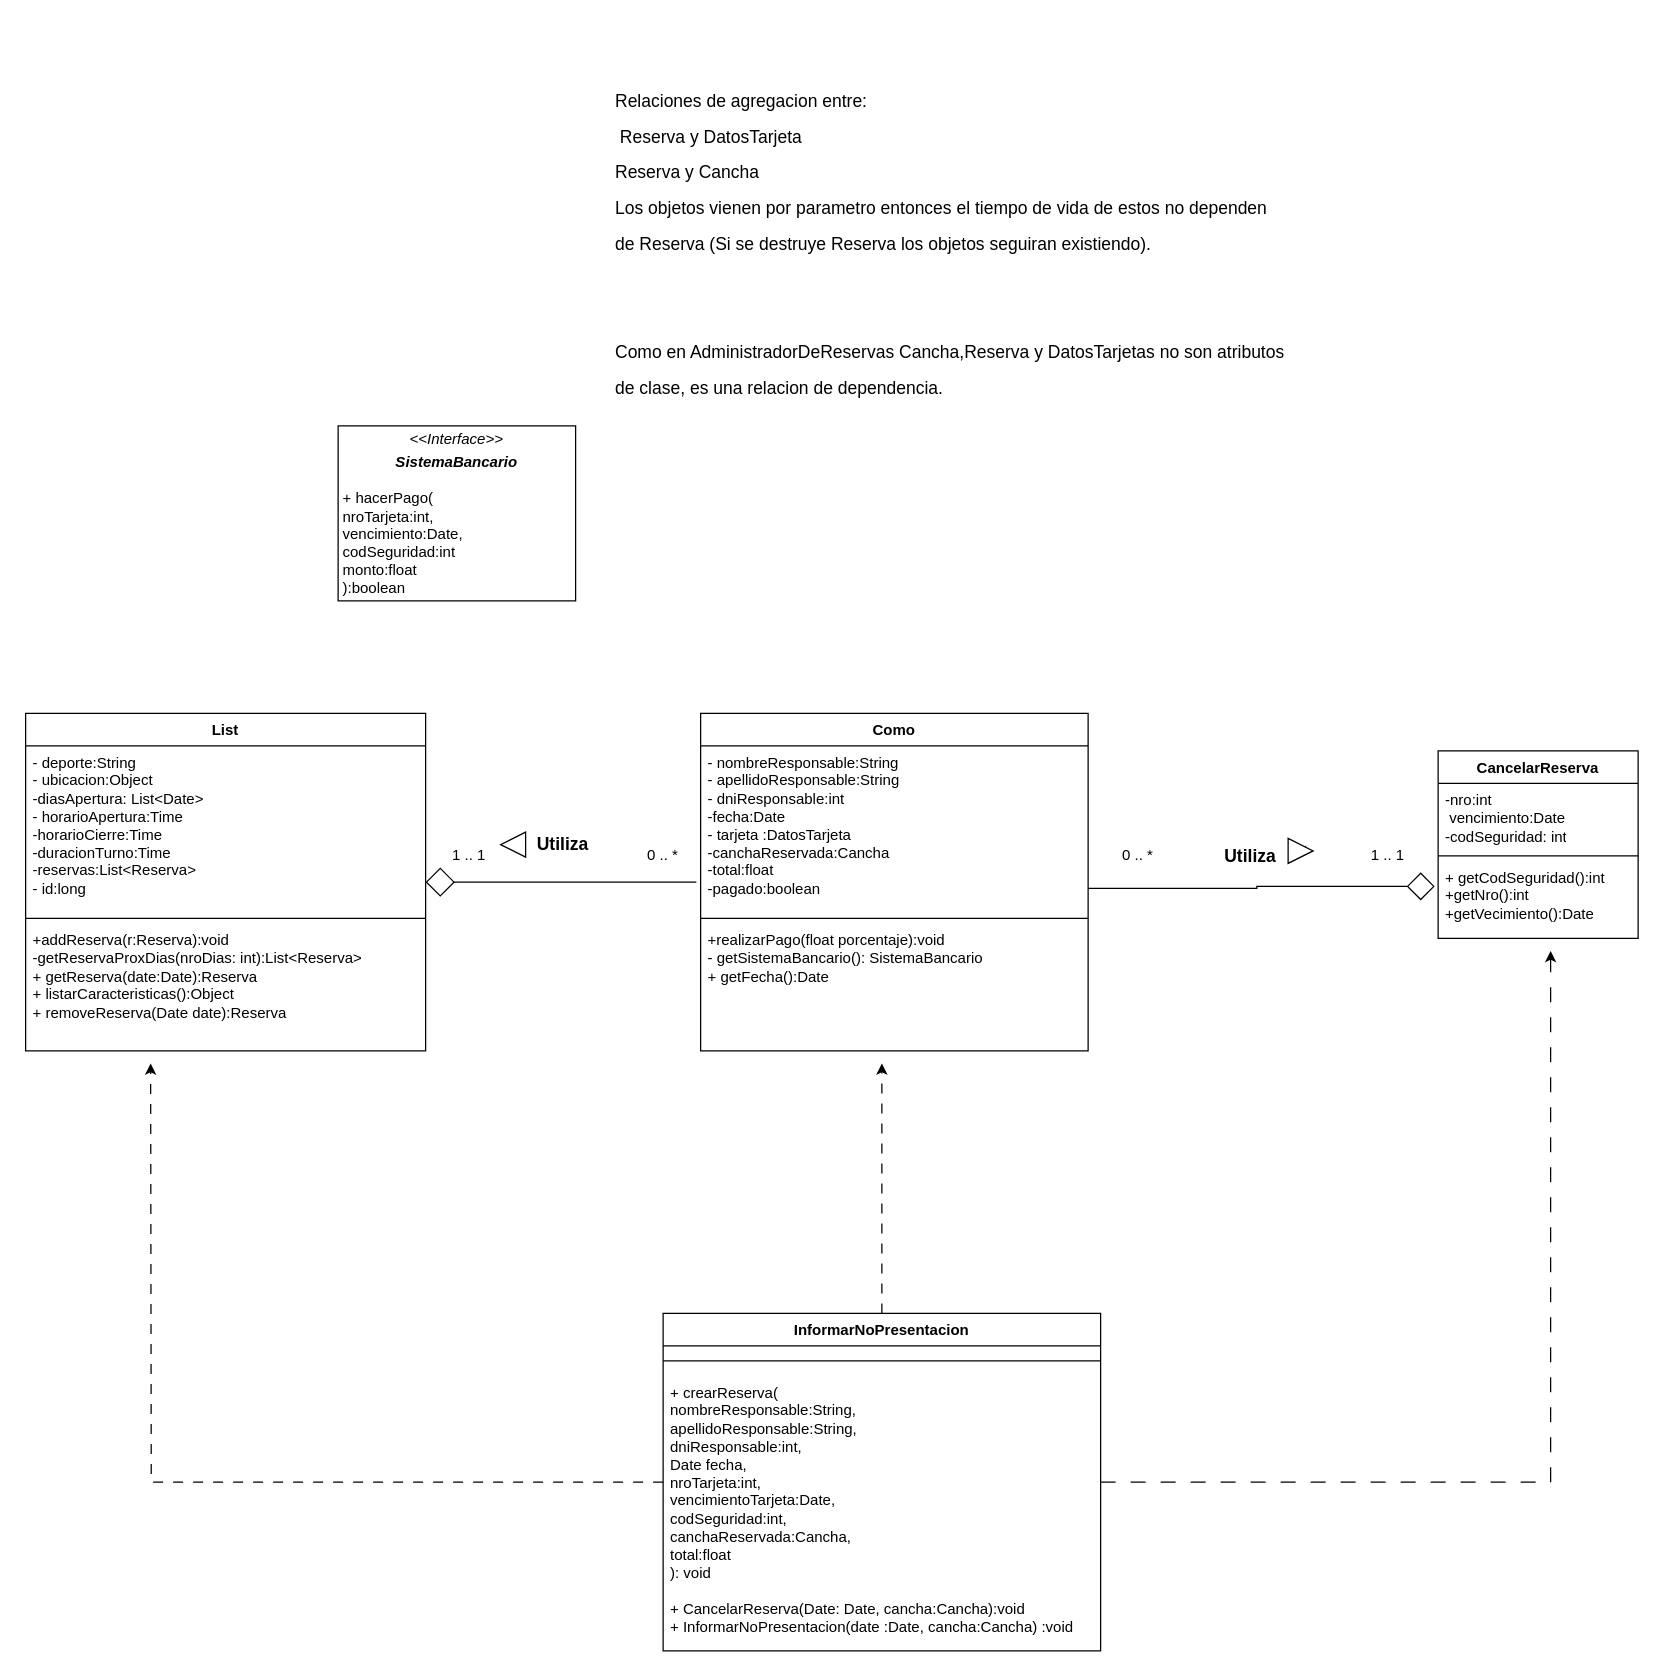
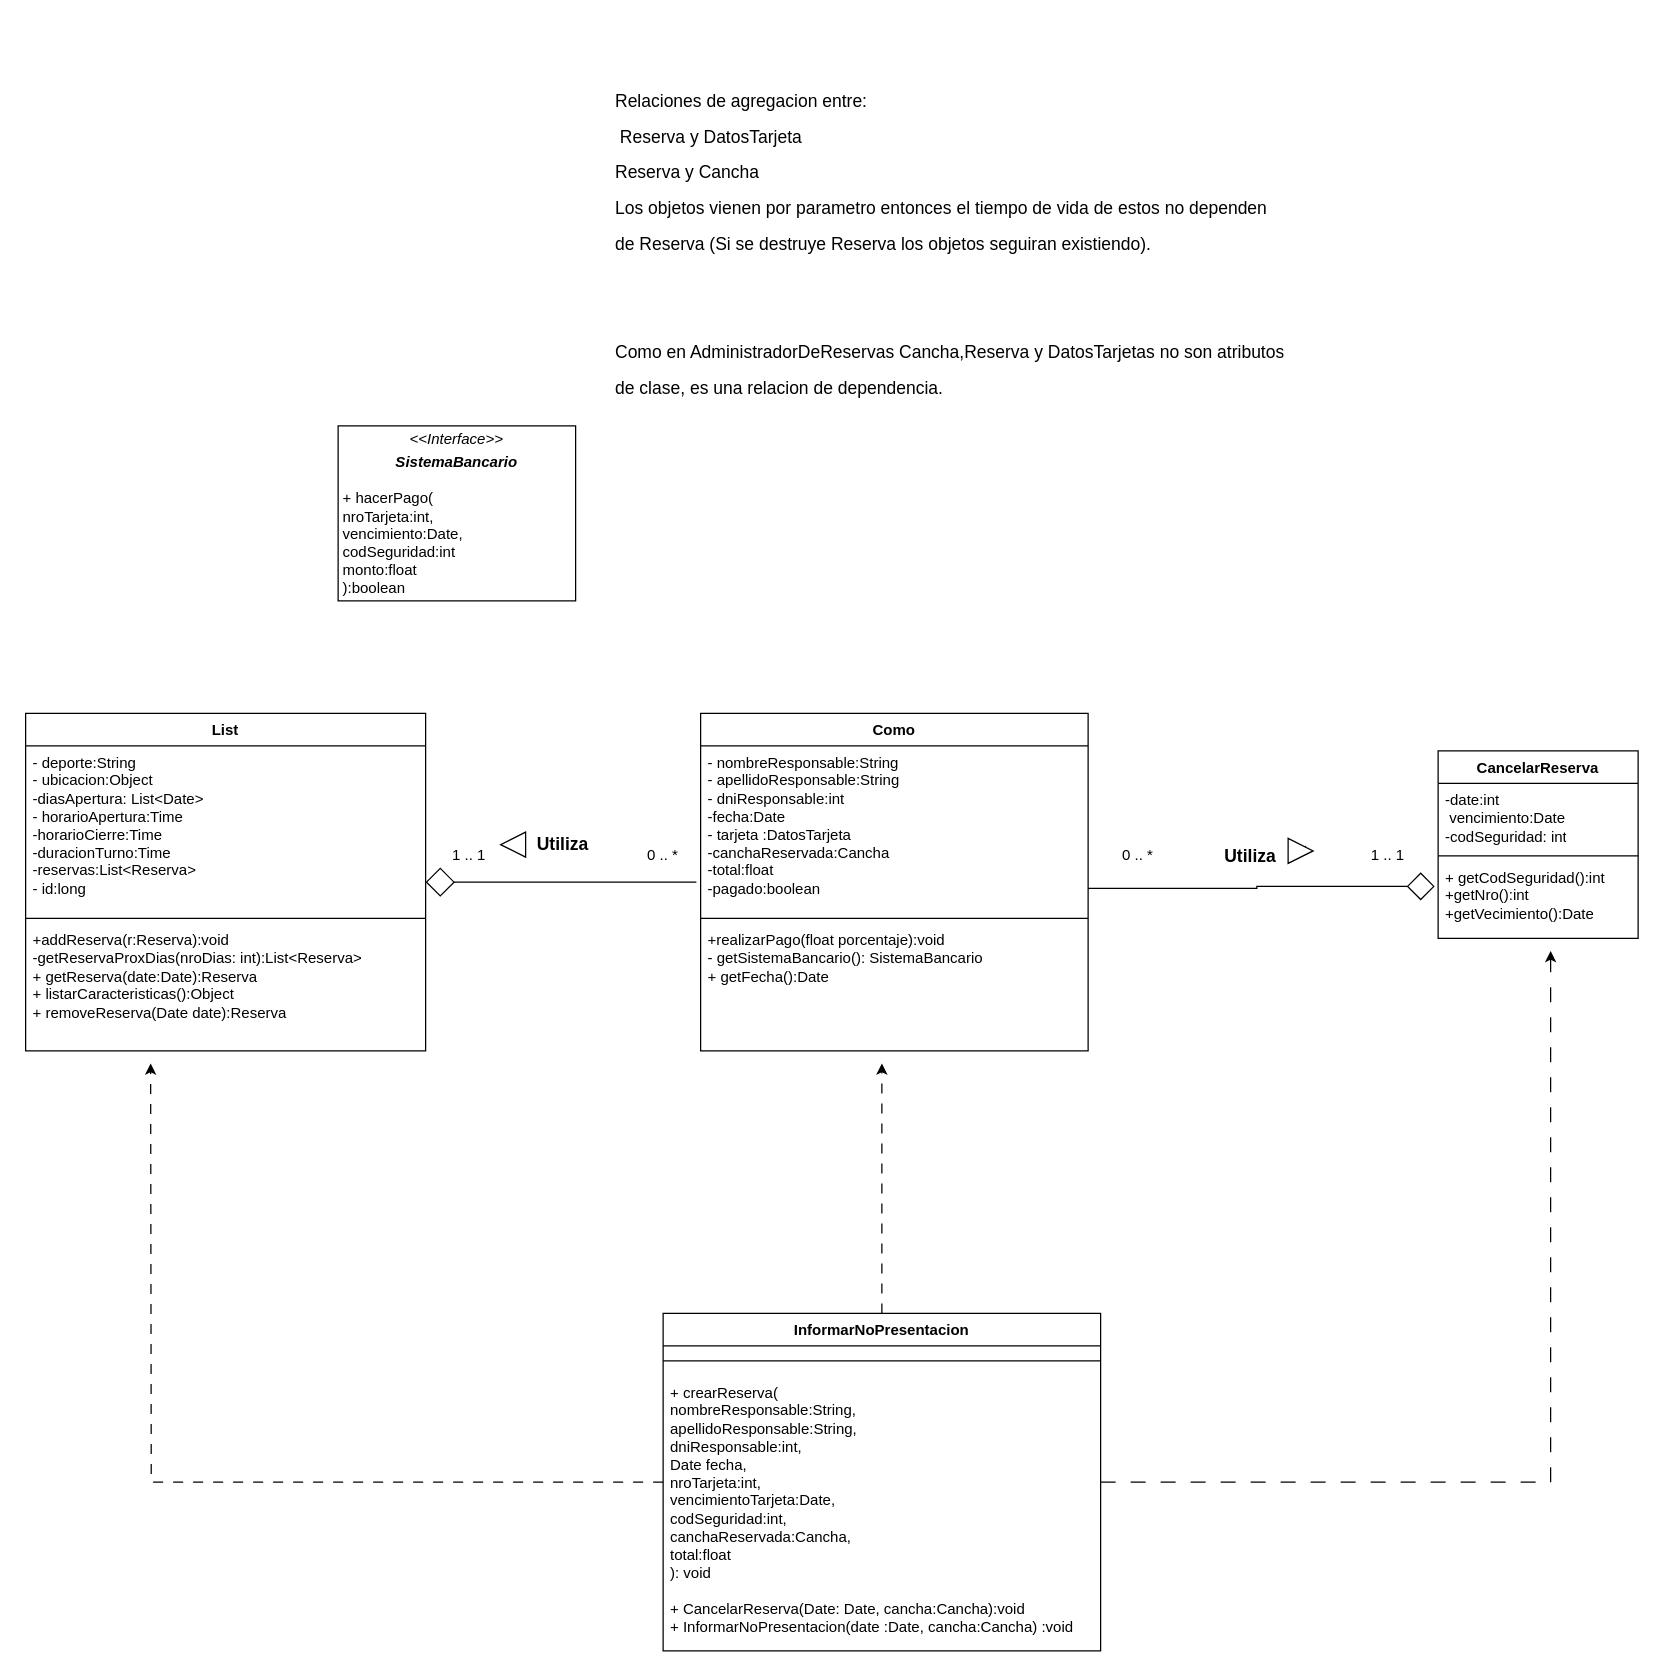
  <mxCell id="0" />
  <mxCell id="1" parent="0" />
  <mxCell id="2" style="edgeStyle=orthogonalEdgeStyle;rounded=0;orthogonalLoop=1;jettySize=auto;html=1;dashed=1;dashPattern=12 12;" edge="1" parent="1" source="5"><mxGeometry relative="1" as="geometry"><mxPoint x="1240" y="760" as="targetPoint" /><Array as="points"><mxPoint x="1240" y="1185" /><mxPoint x="1240" y="760" /></Array></mxGeometry></mxCell>
  <mxCell id="3" style="edgeStyle=orthogonalEdgeStyle;rounded=0;orthogonalLoop=1;jettySize=auto;html=1;dashed=1;dashPattern=8 8;" edge="1" parent="1" source="5"><mxGeometry relative="1" as="geometry"><mxPoint x="120" y="850" as="targetPoint" /></mxGeometry></mxCell>
  <mxCell id="4" style="edgeStyle=orthogonalEdgeStyle;rounded=0;orthogonalLoop=1;jettySize=auto;html=1;dashed=1;dashPattern=8 8;" edge="1" parent="1" source="5"><mxGeometry relative="1" as="geometry"><mxPoint x="705" y="850" as="targetPoint" /></mxGeometry></mxCell>
  <mxCell id="5" value="InformarNoPresentacion" style="swimlane;fontStyle=1;align=center;verticalAlign=top;childLayout=stackLayout;horizontal=1;startSize=26;horizontalStack=0;resizeParent=1;resizeParentMax=0;resizeLast=0;collapsible=1;marginBottom=0;whiteSpace=wrap;html=1;" parent="1" vertex="1"><mxGeometry x="530" y="1050" width="350" height="270" as="geometry" /></mxCell>
  <mxCell id="6" value="" style="line;strokeWidth=1;fillColor=none;align=left;verticalAlign=middle;spacingTop=-1;spacingLeft=3;spacingRight=3;rotatable=0;labelPosition=right;points=[];portConstraint=eastwest;strokeColor=inherit;" parent="5" vertex="1"><mxGeometry y="26" width="350" height="24" as="geometry" /></mxCell>
  <mxCell id="7" value="+ crearReserva(&lt;div&gt;nombreResponsable:String,&lt;/div&gt;&lt;div&gt;apellidoResponsable:String,&lt;/div&gt;&lt;div&gt;dniResponsable:int,&lt;/div&gt;&lt;div&gt;Date fecha,&lt;/div&gt;&lt;div&gt;nroTarjeta:int,&lt;/div&gt;&lt;div&gt;vencimientoTarjeta:Date,&lt;/div&gt;&lt;div&gt;codSeguridad:int,&lt;/div&gt;&lt;div&gt;canchaReservada:Cancha,&lt;/div&gt;&lt;div&gt;total:float&lt;br&gt;&lt;div&gt;): void&lt;/div&gt;&lt;/div&gt;&lt;div&gt;&lt;br&gt;&lt;/div&gt;&lt;div&gt;+ CancelarReserva(Date: Date, cancha:Cancha):void&lt;/div&gt;&lt;div&gt;+ InformarNoPresentacion(date :Date, cancha:Cancha) :void&lt;/div&gt;" style="text;strokeColor=none;fillColor=none;align=left;verticalAlign=top;spacingLeft=4;spacingRight=4;overflow=hidden;rotatable=0;points=[[0,0.5],[1,0.5]];portConstraint=eastwest;whiteSpace=wrap;html=1;" parent="5" vertex="1"><mxGeometry y="50" width="350" height="220" as="geometry" /></mxCell>
  <mxCell id="8" value="List" style="swimlane;fontStyle=1;align=center;verticalAlign=top;childLayout=stackLayout;horizontal=1;startSize=26;horizontalStack=0;resizeParent=1;resizeParentMax=0;resizeLast=0;collapsible=1;marginBottom=0;whiteSpace=wrap;html=1;" parent="1" vertex="1"><mxGeometry x="20" y="570" width="320" height="270" as="geometry" /></mxCell>
  <mxCell id="9" value="- deporte:String&lt;div&gt;- ubicacion:Object&lt;/div&gt;&lt;div&gt;-diasApertura: List&amp;lt;Date&amp;gt;&lt;/div&gt;&lt;div&gt;- horarioApertura:Time&lt;/div&gt;&lt;div&gt;-horarioCierre:Time&lt;/div&gt;&lt;div&gt;-duracionTurno:Time&lt;/div&gt;&lt;div&gt;-reservas:List&amp;lt;Reserva&amp;gt;&lt;/div&gt;&lt;div&gt;- id:long&lt;/div&gt;&lt;div&gt;&lt;br&gt;&lt;/div&gt;" style="text;strokeColor=none;fillColor=none;align=left;verticalAlign=top;spacingLeft=4;spacingRight=4;overflow=hidden;rotatable=0;points=[[0,0.5],[1,0.5]];portConstraint=eastwest;whiteSpace=wrap;html=1;" parent="8" vertex="1"><mxGeometry y="26" width="320" height="134" as="geometry" /></mxCell>
  <mxCell id="10" value="" style="line;strokeWidth=1;fillColor=none;align=left;verticalAlign=middle;spacingTop=-1;spacingLeft=3;spacingRight=3;rotatable=0;labelPosition=right;points=[];portConstraint=eastwest;strokeColor=inherit;" parent="8" vertex="1"><mxGeometry y="160" width="320" height="8" as="geometry" /></mxCell>
  <mxCell id="11" value="+addReserva(r:Reserva):void&lt;div&gt;-getReservaProxDias(nroDias: int):List&amp;lt;Reserva&amp;gt;&lt;/div&gt;&lt;div&gt;+ getReserva(date:Date):Reserva&lt;/div&gt;&lt;div&gt;+ listarCaracteristicas():Object&lt;/div&gt;&lt;div&gt;+ removeReserva(Date date):Reserva&lt;/div&gt;" style="text;strokeColor=none;fillColor=none;align=left;verticalAlign=top;spacingLeft=4;spacingRight=4;overflow=hidden;rotatable=0;points=[[0,0.5],[1,0.5]];portConstraint=eastwest;whiteSpace=wrap;html=1;" parent="8" vertex="1"><mxGeometry y="168" width="320" height="102" as="geometry" /></mxCell>
  <mxCell id="12" style="edgeStyle=orthogonalEdgeStyle;rounded=0;orthogonalLoop=1;jettySize=auto;html=1;endArrow=diamond;endFill=0;strokeWidth=1;endSize=20;entryX=-0.017;entryY=0.329;entryDx=0;entryDy=0;entryPerimeter=0;" edge="1" parent="1" source="13" target="20"><mxGeometry relative="1" as="geometry"><mxPoint x="1140" y="705" as="targetPoint" /><Array as="points"><mxPoint x="1005" y="710" /><mxPoint x="1005" y="708" /></Array></mxGeometry></mxCell>
  <mxCell id="13" value="Como" style="swimlane;fontStyle=1;align=center;verticalAlign=top;childLayout=stackLayout;horizontal=1;startSize=26;horizontalStack=0;resizeParent=1;resizeParentMax=0;resizeLast=0;collapsible=1;marginBottom=0;whiteSpace=wrap;html=1;" parent="1" vertex="1"><mxGeometry x="560" y="570" width="310" height="270" as="geometry" /></mxCell>
  <mxCell id="14" value="- nombreResponsable:String&lt;div&gt;- apellidoResponsable:String&lt;/div&gt;&lt;div&gt;- dniResponsable:int&lt;/div&gt;&lt;div&gt;-fecha:Date&lt;/div&gt;&lt;div&gt;- tarjeta :DatosTarjeta&lt;/div&gt;&lt;div&gt;-canchaReservada:Cancha&lt;/div&gt;&lt;div&gt;-total:float&lt;/div&gt;&lt;div&gt;-pagado:boolean&lt;/div&gt;" style="text;strokeColor=none;fillColor=none;align=left;verticalAlign=top;spacingLeft=4;spacingRight=4;overflow=hidden;rotatable=0;points=[[0,0.5],[1,0.5]];portConstraint=eastwest;whiteSpace=wrap;html=1;" parent="13" vertex="1"><mxGeometry y="26" width="310" height="134" as="geometry" /></mxCell>
  <mxCell id="15" value="" style="line;strokeWidth=1;fillColor=none;align=left;verticalAlign=middle;spacingTop=-1;spacingLeft=3;spacingRight=3;rotatable=0;labelPosition=right;points=[];portConstraint=eastwest;strokeColor=inherit;" parent="13" vertex="1"><mxGeometry y="160" width="310" height="8" as="geometry" /></mxCell>
  <mxCell id="16" value="+realizarPago(float porcentaje):void&lt;div&gt;- getSistemaBancario(): SistemaBancario&lt;/div&gt;&lt;div&gt;+ getFecha():Date&lt;/div&gt;" style="text;strokeColor=none;fillColor=none;align=left;verticalAlign=top;spacingLeft=4;spacingRight=4;overflow=hidden;rotatable=0;points=[[0,0.5],[1,0.5]];portConstraint=eastwest;whiteSpace=wrap;html=1;" parent="13" vertex="1"><mxGeometry y="168" width="310" height="102" as="geometry" /></mxCell>
  <mxCell id="17" value="CancelarReserva" style="swimlane;fontStyle=1;align=center;verticalAlign=top;childLayout=stackLayout;horizontal=1;startSize=26;horizontalStack=0;resizeParent=1;resizeParentMax=0;resizeLast=0;collapsible=1;marginBottom=0;whiteSpace=wrap;html=1;" parent="1" vertex="1"><mxGeometry x="1150" y="600" width="160" height="150" as="geometry" /></mxCell>
- <mxCell id="18" value="-nro:int&lt;div&gt;&amp;nbsp;vencimiento:Date&lt;/div&gt;&lt;div&gt;-codSeguridad: int&lt;/div&gt;" style="text;strokeColor=none;fillColor=none;align=left;verticalAlign=top;spacingLeft=4;spacingRight=4;overflow=hidden;rotatable=0;points=[[0,0.5],[1,0.5]];portConstraint=eastwest;whiteSpace=wrap;html=1;" parent="17" vertex="1"><mxGeometry y="26" width="160" height="54" as="geometry" /></mxCell>
+ <mxCell id="18" value="-date:int&lt;div&gt;&amp;nbsp;vencimiento:Date&lt;/div&gt;&lt;div&gt;-codSeguridad: int&lt;/div&gt;" style="text;strokeColor=none;fillColor=none;align=left;verticalAlign=top;spacingLeft=4;spacingRight=4;overflow=hidden;rotatable=0;points=[[0,0.5],[1,0.5]];portConstraint=eastwest;whiteSpace=wrap;html=1;" parent="17" vertex="1"><mxGeometry y="26" width="160" height="54" as="geometry" /></mxCell>
  <mxCell id="19" value="" style="line;strokeWidth=1;fillColor=none;align=left;verticalAlign=middle;spacingTop=-1;spacingLeft=3;spacingRight=3;rotatable=0;labelPosition=right;points=[];portConstraint=eastwest;strokeColor=inherit;" parent="17" vertex="1"><mxGeometry y="80" width="160" height="8" as="geometry" /></mxCell>
  <mxCell id="20" value="+ getCodSeguridad():int&lt;div&gt;+getNro():int&lt;/div&gt;&lt;div&gt;+getVecimiento():Date&lt;/div&gt;" style="text;strokeColor=none;fillColor=none;align=left;verticalAlign=top;spacingLeft=4;spacingRight=4;overflow=hidden;rotatable=0;points=[[0,0.5],[1,0.5]];portConstraint=eastwest;whiteSpace=wrap;html=1;" parent="17" vertex="1"><mxGeometry y="88" width="160" height="62" as="geometry" /></mxCell>
  <mxCell id="21" value="&lt;p style=&quot;margin:0px;margin-top:4px;text-align:center;&quot;&gt;&lt;i&gt;&amp;lt;&amp;lt;Interface&amp;gt;&amp;gt;&lt;/i&gt;&lt;br&gt;&lt;/p&gt;&lt;p style=&quot;margin:0px;margin-top:4px;text-align:center;&quot;&gt;&lt;i&gt;&lt;b&gt;SistemaBancario&lt;/b&gt;&lt;/i&gt;&lt;/p&gt;&lt;p style=&quot;margin:0px;margin-left:4px;&quot;&gt;&lt;br&gt;&lt;/p&gt;&lt;p style=&quot;margin:0px;margin-left:4px;&quot;&gt;+ hacerPago(&lt;/p&gt;&lt;p style=&quot;margin:0px;margin-left:4px;&quot;&gt;nroTarjeta:int,&lt;/p&gt;&lt;p style=&quot;margin:0px;margin-left:4px;&quot;&gt;vencimiento:Date,&lt;/p&gt;&lt;p style=&quot;margin:0px;margin-left:4px;&quot;&gt;codSeguridad:int&lt;/p&gt;&lt;p style=&quot;margin:0px;margin-left:4px;&quot;&gt;monto:float&lt;/p&gt;&lt;p style=&quot;margin:0px;margin-left:4px;&quot;&gt;):boolean&lt;/p&gt;&lt;p style=&quot;margin:0px;margin-left:4px;&quot;&gt;&lt;br&gt;&lt;/p&gt;" style="verticalAlign=top;align=left;overflow=fill;html=1;whiteSpace=wrap;" parent="1" vertex="1"><mxGeometry x="270" y="340" width="190" height="140" as="geometry" /></mxCell>
  <mxCell id="22" style="edgeStyle=orthogonalEdgeStyle;rounded=0;orthogonalLoop=1;jettySize=auto;html=1;entryX=-0.011;entryY=0.813;entryDx=0;entryDy=0;entryPerimeter=0;endArrow=none;endFill=0;startArrow=diamond;startFill=0;strokeWidth=1;endSize=6;startSize=21;" edge="1" parent="1" source="8" target="14"><mxGeometry relative="1" as="geometry" /></mxCell>
  <mxCell id="23" value="0 .. *" style="text;html=1;align=center;verticalAlign=middle;whiteSpace=wrap;rounded=0;" vertex="1" parent="1"><mxGeometry x="500" y="669" width="60" height="30" as="geometry" /></mxCell>
  <mxCell id="24" value="1 .. 1" style="text;html=1;align=center;verticalAlign=middle;whiteSpace=wrap;rounded=0;" vertex="1" parent="1"><mxGeometry x="345" y="669" width="60" height="30" as="geometry" /></mxCell>
  <mxCell id="25" value="0 .. *" style="text;html=1;align=center;verticalAlign=middle;whiteSpace=wrap;rounded=0;" vertex="1" parent="1"><mxGeometry x="880" y="669" width="60" height="30" as="geometry" /></mxCell>
  <mxCell id="26" value="1 .. 1" style="text;html=1;align=center;verticalAlign=middle;whiteSpace=wrap;rounded=0;" vertex="1" parent="1"><mxGeometry x="1080" y="669" width="60" height="30" as="geometry" /></mxCell>
  <mxCell id="27" style="edgeStyle=orthogonalEdgeStyle;rounded=0;orthogonalLoop=1;jettySize=auto;html=1;exitX=1;exitY=0.25;exitDx=0;exitDy=0;entryX=0.5;entryY=1;entryDx=0;entryDy=0;" edge="1" parent="1" source="28" target="31"><mxGeometry relative="1" as="geometry" /></mxCell>
  <mxCell id="28" value="&lt;font style=&quot;font-size: 14px;&quot;&gt;&lt;b&gt;Utiliza&lt;/b&gt;&lt;/font&gt;" style="text;html=1;align=center;verticalAlign=middle;whiteSpace=wrap;rounded=0;" vertex="1" parent="1"><mxGeometry x="970" y="669" width="60" height="30" as="geometry" /></mxCell>
  <mxCell id="29" value="&lt;font style=&quot;font-size: 14px;&quot;&gt;&lt;b&gt;Utiliza&lt;/b&gt;&lt;/font&gt;" style="text;html=1;align=center;verticalAlign=middle;whiteSpace=wrap;rounded=0;" vertex="1" parent="1"><mxGeometry x="420" y="660" width="60" height="30" as="geometry" /></mxCell>
  <mxCell id="30" value="" style="triangle;whiteSpace=wrap;html=1;rotation=-180;" vertex="1" parent="1"><mxGeometry x="400" y="665" width="20" height="20" as="geometry" /></mxCell>
  <mxCell id="31" value="" style="triangle;whiteSpace=wrap;html=1;rotation=0;" vertex="1" parent="1"><mxGeometry x="1030" y="670" width="20" height="20" as="geometry" /></mxCell>
  <mxCell id="32" value="&lt;h1 style=&quot;margin-top: 0px;&quot;&gt;&lt;br&gt;&lt;/h1&gt;&lt;p&gt;&lt;font style=&quot;font-size: 14px;&quot;&gt;Relaciones de agregacion entre:&lt;/font&gt;&lt;/p&gt;&lt;p&gt;&lt;font style=&quot;font-size: 14px;&quot;&gt;&amp;nbsp;Reserva y DatosTarjeta&lt;/font&gt;&lt;/p&gt;&lt;p&gt;&lt;font style=&quot;font-size: 14px;&quot;&gt;Reserva y Cancha&lt;/font&gt;&lt;/p&gt;&lt;p&gt;&lt;span style=&quot;font-size: 14px;&quot;&gt;Los objetos vienen por parametro entonces el tiempo de vida de estos no dependen&lt;/span&gt;&lt;/p&gt;&lt;p&gt;&lt;span style=&quot;font-size: 14px;&quot;&gt;de Reserva (Si se destruye Reserva los objetos seguiran existiendo).&lt;/span&gt;&lt;/p&gt;&lt;p&gt;&lt;span style=&quot;font-size: 14px;&quot;&gt;&lt;br&gt;&lt;/span&gt;&lt;/p&gt;&lt;p&gt;&lt;span style=&quot;font-size: 14px;&quot;&gt;&lt;br&gt;&lt;/span&gt;&lt;/p&gt;&lt;p&gt;&lt;span style=&quot;font-size: 14px;&quot;&gt;Como en AdministradorDeReservas Cancha,Reserva y DatosTarjetas no son atributos&lt;/span&gt;&lt;/p&gt;&lt;p&gt;&lt;span style=&quot;font-size: 14px;&quot;&gt;de clase, es una relacion de dependencia.&lt;/span&gt;&lt;/p&gt;" style="text;html=1;whiteSpace=wrap;overflow=hidden;rounded=0;" vertex="1" parent="1"><mxGeometry x="490" y="20" width="560" height="400" as="geometry" /></mxCell>
